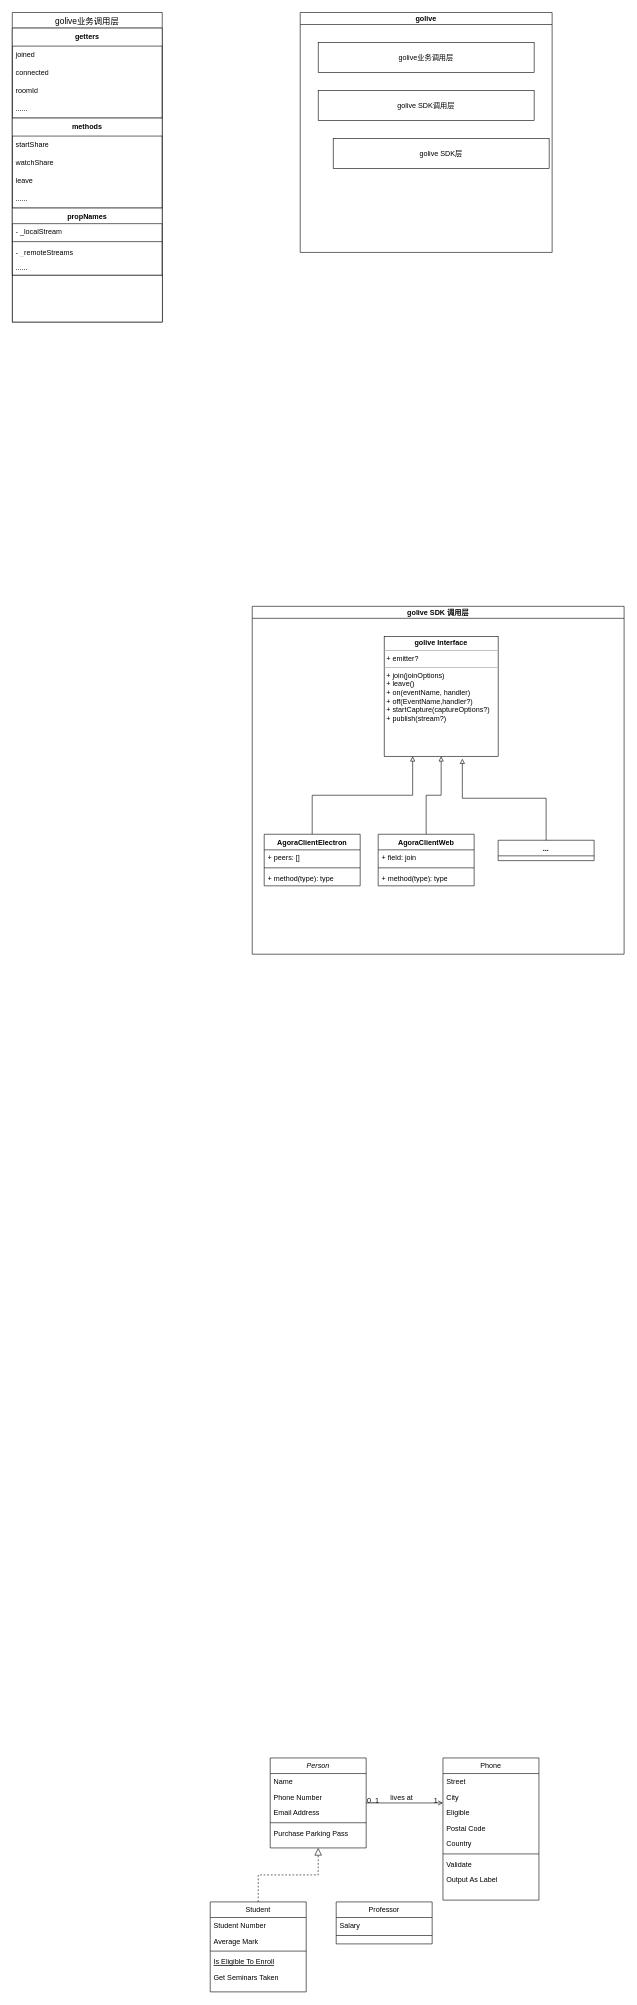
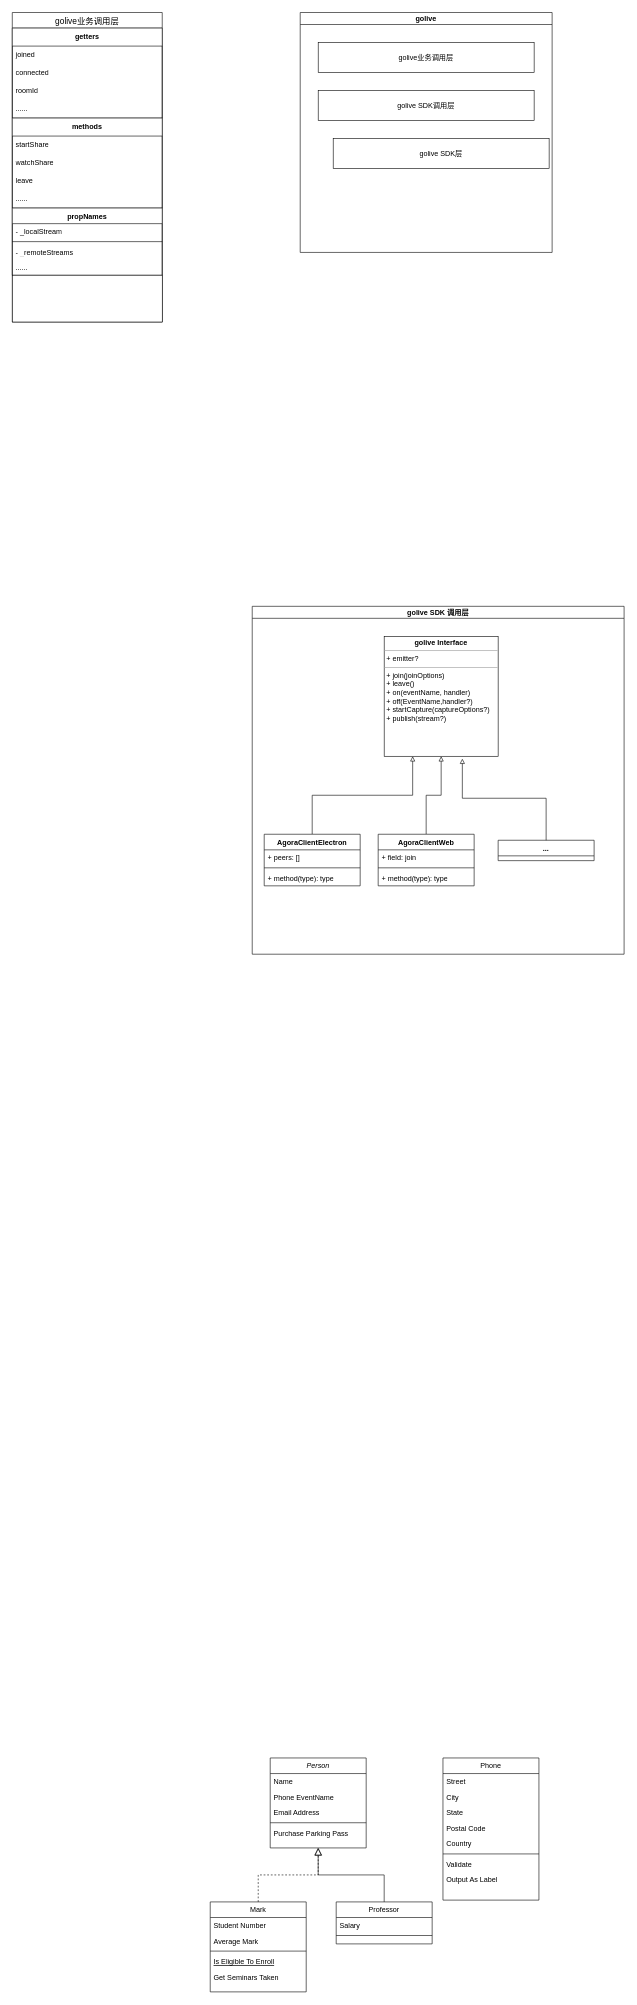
  <mxCell id="0" />
  <mxCell id="1" parent="0" />
  <mxCell id="2" value="Person" style="swimlane;fontStyle=2;align=center;verticalAlign=top;childLayout=stackLayout;horizontal=1;startSize=26;horizontalStack=0;resizeParent=1;resizeLast=0;collapsible=1;marginBottom=0;rounded=0;shadow=0;strokeWidth=1;" parent="1" vertex="1"><mxGeometry x="450" y="2930" width="160" height="150" as="geometry"><mxRectangle x="230" y="140" width="160" height="26" as="alternateBounds" /></mxGeometry></mxCell>
  <mxCell id="3" value="Name" style="text;align=left;verticalAlign=top;spacingLeft=4;spacingRight=4;overflow=hidden;rotatable=0;points=[[0,0.5],[1,0.5]];portConstraint=eastwest;" parent="2" vertex="1"><mxGeometry y="26" width="160" height="26" as="geometry" /></mxCell>
- <mxCell id="4" value="Phone Number" style="text;align=left;verticalAlign=top;spacingLeft=4;spacingRight=4;overflow=hidden;rotatable=0;points=[[0,0.5],[1,0.5]];portConstraint=eastwest;rounded=0;shadow=0;html=0;" parent="2" vertex="1"><mxGeometry y="52" width="160" height="26" as="geometry" /></mxCell>
+ <mxCell id="4" value="Phone EventName" style="text;align=left;verticalAlign=top;spacingLeft=4;spacingRight=4;overflow=hidden;rotatable=0;points=[[0,0.5],[1,0.5]];portConstraint=eastwest;rounded=0;shadow=0;html=0;" parent="2" vertex="1"><mxGeometry y="52" width="160" height="26" as="geometry" /></mxCell>
  <mxCell id="5" value="Email Address" style="text;align=left;verticalAlign=top;spacingLeft=4;spacingRight=4;overflow=hidden;rotatable=0;points=[[0,0.5],[1,0.5]];portConstraint=eastwest;rounded=0;shadow=0;html=0;" parent="2" vertex="1"><mxGeometry y="78" width="160" height="26" as="geometry" /></mxCell>
  <mxCell id="6" value="" style="line;html=1;strokeWidth=1;align=left;verticalAlign=middle;spacingTop=-1;spacingLeft=3;spacingRight=3;rotatable=0;labelPosition=right;points=[];portConstraint=eastwest;" parent="2" vertex="1"><mxGeometry y="104" width="160" height="8" as="geometry" /></mxCell>
  <mxCell id="7" value="Purchase Parking Pass" style="text;align=left;verticalAlign=top;spacingLeft=4;spacingRight=4;overflow=hidden;rotatable=0;points=[[0,0.5],[1,0.5]];portConstraint=eastwest;" parent="2" vertex="1"><mxGeometry y="112" width="160" height="26" as="geometry" /></mxCell>
- <mxCell id="8" value="Student" style="swimlane;fontStyle=0;align=center;verticalAlign=top;childLayout=stackLayout;horizontal=1;startSize=26;horizontalStack=0;resizeParent=1;resizeLast=0;collapsible=1;marginBottom=0;rounded=0;shadow=0;strokeWidth=1;" parent="1" vertex="1"><mxGeometry x="350" y="3170" width="160" height="150" as="geometry"><mxRectangle x="130" y="380" width="160" height="26" as="alternateBounds" /></mxGeometry></mxCell>
+ <mxCell id="8" value="Mark" style="swimlane;fontStyle=0;align=center;verticalAlign=top;childLayout=stackLayout;horizontal=1;startSize=26;horizontalStack=0;resizeParent=1;resizeLast=0;collapsible=1;marginBottom=0;rounded=0;shadow=0;strokeWidth=1;" parent="1" vertex="1"><mxGeometry x="350" y="3170" width="160" height="150" as="geometry"><mxRectangle x="130" y="380" width="160" height="26" as="alternateBounds" /></mxGeometry></mxCell>
  <mxCell id="9" value="Student Number" style="text;align=left;verticalAlign=top;spacingLeft=4;spacingRight=4;overflow=hidden;rotatable=0;points=[[0,0.5],[1,0.5]];portConstraint=eastwest;" parent="8" vertex="1"><mxGeometry y="26" width="160" height="26" as="geometry" /></mxCell>
  <mxCell id="10" value="Average Mark" style="text;align=left;verticalAlign=top;spacingLeft=4;spacingRight=4;overflow=hidden;rotatable=0;points=[[0,0.5],[1,0.5]];portConstraint=eastwest;rounded=0;shadow=0;html=0;" parent="8" vertex="1"><mxGeometry y="52" width="160" height="26" as="geometry" /></mxCell>
  <mxCell id="11" value="" style="line;html=1;strokeWidth=1;align=left;verticalAlign=middle;spacingTop=-1;spacingLeft=3;spacingRight=3;rotatable=0;labelPosition=right;points=[];portConstraint=eastwest;" parent="8" vertex="1"><mxGeometry y="78" width="160" height="8" as="geometry" /></mxCell>
  <mxCell id="12" value="Is Eligible To Enroll" style="text;align=left;verticalAlign=top;spacingLeft=4;spacingRight=4;overflow=hidden;rotatable=0;points=[[0,0.5],[1,0.5]];portConstraint=eastwest;fontStyle=4" parent="8" vertex="1"><mxGeometry y="86" width="160" height="26" as="geometry" /></mxCell>
  <mxCell id="13" value="Get Seminars Taken" style="text;align=left;verticalAlign=top;spacingLeft=4;spacingRight=4;overflow=hidden;rotatable=0;points=[[0,0.5],[1,0.5]];portConstraint=eastwest;" parent="8" vertex="1"><mxGeometry y="112" width="160" height="26" as="geometry" /></mxCell>
  <mxCell id="14" value="" style="endArrow=block;endSize=10;endFill=0;shadow=0;strokeWidth=1;rounded=0;edgeStyle=elbowEdgeStyle;elbow=vertical;dashed=1;" parent="1" source="8" target="2" edge="1"><mxGeometry width="160" relative="1" as="geometry"><mxPoint x="430" y="3013" as="sourcePoint" /><mxPoint x="430" y="3013" as="targetPoint" /></mxGeometry></mxCell>
  <mxCell id="15" value="Professor" style="swimlane;fontStyle=0;align=center;verticalAlign=top;childLayout=stackLayout;horizontal=1;startSize=26;horizontalStack=0;resizeParent=1;resizeLast=0;collapsible=1;marginBottom=0;rounded=0;shadow=0;strokeWidth=1;" parent="1" vertex="1"><mxGeometry x="560" y="3170" width="160" height="70" as="geometry"><mxRectangle x="340" y="380" width="170" height="26" as="alternateBounds" /></mxGeometry></mxCell>
  <mxCell id="16" value="Salary" style="text;align=left;verticalAlign=top;spacingLeft=4;spacingRight=4;overflow=hidden;rotatable=0;points=[[0,0.5],[1,0.5]];portConstraint=eastwest;" parent="15" vertex="1"><mxGeometry y="26" width="160" height="26" as="geometry" /></mxCell>
  <mxCell id="17" value="" style="line;html=1;strokeWidth=1;align=left;verticalAlign=middle;spacingTop=-1;spacingLeft=3;spacingRight=3;rotatable=0;labelPosition=right;points=[];portConstraint=eastwest;" parent="15" vertex="1"><mxGeometry y="52" width="160" height="8" as="geometry" /></mxCell>
+ <mxCell id="18" value="" style="endArrow=block;endSize=10;endFill=0;shadow=0;strokeWidth=1;rounded=0;edgeStyle=elbowEdgeStyle;elbow=vertical;" parent="1" source="15" target="2" edge="1"><mxGeometry width="160" relative="1" as="geometry"><mxPoint x="440" y="3183" as="sourcePoint" /><mxPoint x="540" y="3081" as="targetPoint" /></mxGeometry></mxCell>
  <mxCell id="19" value="Phone" style="swimlane;fontStyle=0;align=center;verticalAlign=top;childLayout=stackLayout;horizontal=1;startSize=26;horizontalStack=0;resizeParent=1;resizeLast=0;collapsible=1;marginBottom=0;rounded=0;shadow=0;strokeWidth=1;" parent="1" vertex="1"><mxGeometry x="738" y="2930" width="160" height="237" as="geometry"><mxRectangle x="550" y="140" width="160" height="26" as="alternateBounds" /></mxGeometry></mxCell>
  <mxCell id="20" value="Street" style="text;align=left;verticalAlign=top;spacingLeft=4;spacingRight=4;overflow=hidden;rotatable=0;points=[[0,0.5],[1,0.5]];portConstraint=eastwest;" parent="19" vertex="1"><mxGeometry y="26" width="160" height="26" as="geometry" /></mxCell>
  <mxCell id="21" value="City" style="text;align=left;verticalAlign=top;spacingLeft=4;spacingRight=4;overflow=hidden;rotatable=0;points=[[0,0.5],[1,0.5]];portConstraint=eastwest;rounded=0;shadow=0;html=0;" parent="19" vertex="1"><mxGeometry y="52" width="160" height="26" as="geometry" /></mxCell>
- <mxCell id="22" value="Eligible" style="text;align=left;verticalAlign=top;spacingLeft=4;spacingRight=4;overflow=hidden;rotatable=0;points=[[0,0.5],[1,0.5]];portConstraint=eastwest;rounded=0;shadow=0;html=0;" parent="19" vertex="1"><mxGeometry y="78" width="160" height="26" as="geometry" /></mxCell>
+ <mxCell id="22" value="State" style="text;align=left;verticalAlign=top;spacingLeft=4;spacingRight=4;overflow=hidden;rotatable=0;points=[[0,0.5],[1,0.5]];portConstraint=eastwest;rounded=0;shadow=0;html=0;" parent="19" vertex="1"><mxGeometry y="78" width="160" height="26" as="geometry" /></mxCell>
  <mxCell id="23" value="Postal Code" style="text;align=left;verticalAlign=top;spacingLeft=4;spacingRight=4;overflow=hidden;rotatable=0;points=[[0,0.5],[1,0.5]];portConstraint=eastwest;rounded=0;shadow=0;html=0;" parent="19" vertex="1"><mxGeometry y="104" width="160" height="26" as="geometry" /></mxCell>
  <mxCell id="24" value="Country" style="text;align=left;verticalAlign=top;spacingLeft=4;spacingRight=4;overflow=hidden;rotatable=0;points=[[0,0.5],[1,0.5]];portConstraint=eastwest;rounded=0;shadow=0;html=0;" parent="19" vertex="1"><mxGeometry y="130" width="160" height="26" as="geometry" /></mxCell>
  <mxCell id="25" value="" style="line;html=1;strokeWidth=1;align=left;verticalAlign=middle;spacingTop=-1;spacingLeft=3;spacingRight=3;rotatable=0;labelPosition=right;points=[];portConstraint=eastwest;" parent="19" vertex="1"><mxGeometry y="156" width="160" height="8" as="geometry" /></mxCell>
  <mxCell id="26" value="Validate" style="text;align=left;verticalAlign=top;spacingLeft=4;spacingRight=4;overflow=hidden;rotatable=0;points=[[0,0.5],[1,0.5]];portConstraint=eastwest;" parent="19" vertex="1"><mxGeometry y="164" width="160" height="26" as="geometry" /></mxCell>
  <mxCell id="27" value="Output As Label" style="text;align=left;verticalAlign=top;spacingLeft=4;spacingRight=4;overflow=hidden;rotatable=0;points=[[0,0.5],[1,0.5]];portConstraint=eastwest;" parent="19" vertex="1"><mxGeometry y="190" width="160" height="26" as="geometry" /></mxCell>
- <mxCell id="28" value="" style="endArrow=open;shadow=0;strokeWidth=1;rounded=0;endFill=1;edgeStyle=elbowEdgeStyle;elbow=vertical;" parent="1" source="2" target="19" edge="1"><mxGeometry x="0.5" y="41" relative="1" as="geometry"><mxPoint x="610" y="3002" as="sourcePoint" /><mxPoint x="770" y="3002" as="targetPoint" /><mxPoint x="-40" y="32" as="offset" /></mxGeometry></mxCell>
- <mxCell id="29" value="0..1" style="resizable=0;align=left;verticalAlign=bottom;labelBackgroundColor=none;fontSize=12;" parent="28" connectable="0" vertex="1"><mxGeometry x="-1" relative="1" as="geometry"><mxPoint y="4" as="offset" /></mxGeometry></mxCell>
- <mxCell id="30" value="1" style="resizable=0;align=right;verticalAlign=bottom;labelBackgroundColor=none;fontSize=12;" parent="28" connectable="0" vertex="1"><mxGeometry x="1" relative="1" as="geometry"><mxPoint x="-7" y="4" as="offset" /></mxGeometry></mxCell>
- <mxCell id="31" value="lives at" style="text;html=1;resizable=0;points=[];;align=center;verticalAlign=middle;labelBackgroundColor=none;rounded=0;shadow=0;strokeWidth=1;fontSize=12;" parent="28" vertex="1" connectable="0"><mxGeometry x="0.5" y="49" relative="1" as="geometry"><mxPoint x="-38" y="40" as="offset" /></mxGeometry></mxCell>
  <mxCell id="32" value="golive业务调用层" style="swimlane;fontStyle=0;childLayout=stackLayout;horizontal=1;startSize=26;horizontalStack=0;resizeParent=1;resizeParentMax=0;resizeLast=0;collapsible=1;marginBottom=0;align=center;fontSize=14;" vertex="1" parent="1"><mxGeometry x="20" y="20" width="250" height="516" as="geometry" /></mxCell>
  <mxCell id="33" value="getters" style="swimlane;fontStyle=1;childLayout=stackLayout;horizontal=1;startSize=30;horizontalStack=0;resizeParent=1;resizeParentMax=0;resizeLast=0;collapsible=1;marginBottom=0;whiteSpace=wrap;html=1;" vertex="1" parent="32"><mxGeometry y="26" width="250" height="150" as="geometry" /></mxCell>
  <mxCell id="34" value="joined" style="text;strokeColor=none;fillColor=none;align=left;verticalAlign=middle;spacingLeft=4;spacingRight=4;overflow=hidden;points=[[0,0.5],[1,0.5]];portConstraint=eastwest;rotatable=0;whiteSpace=wrap;html=1;" vertex="1" parent="33"><mxGeometry y="30" width="250" height="30" as="geometry" /></mxCell>
  <mxCell id="35" value="connected" style="text;strokeColor=none;fillColor=none;align=left;verticalAlign=middle;spacingLeft=4;spacingRight=4;overflow=hidden;points=[[0,0.5],[1,0.5]];portConstraint=eastwest;rotatable=0;whiteSpace=wrap;html=1;" vertex="1" parent="33"><mxGeometry y="60" width="250" height="30" as="geometry" /></mxCell>
  <mxCell id="36" value="roomId" style="text;strokeColor=none;fillColor=none;align=left;verticalAlign=middle;spacingLeft=4;spacingRight=4;overflow=hidden;points=[[0,0.5],[1,0.5]];portConstraint=eastwest;rotatable=0;whiteSpace=wrap;html=1;" vertex="1" parent="33"><mxGeometry y="90" width="250" height="30" as="geometry" /></mxCell>
  <mxCell id="37" value="......" style="text;strokeColor=none;fillColor=none;align=left;verticalAlign=middle;spacingLeft=4;spacingRight=4;overflow=hidden;points=[[0,0.5],[1,0.5]];portConstraint=eastwest;rotatable=0;whiteSpace=wrap;html=1;" vertex="1" parent="33"><mxGeometry y="120" width="250" height="30" as="geometry" /></mxCell>
  <mxCell id="38" value="methods" style="swimlane;fontStyle=1;childLayout=stackLayout;horizontal=1;startSize=30;horizontalStack=0;resizeParent=1;resizeParentMax=0;resizeLast=0;collapsible=1;marginBottom=0;whiteSpace=wrap;html=1;" vertex="1" parent="32"><mxGeometry y="176" width="250" height="150" as="geometry" /></mxCell>
  <mxCell id="39" value="startShare" style="text;strokeColor=none;fillColor=none;align=left;verticalAlign=middle;spacingLeft=4;spacingRight=4;overflow=hidden;points=[[0,0.5],[1,0.5]];portConstraint=eastwest;rotatable=0;whiteSpace=wrap;html=1;" vertex="1" parent="38"><mxGeometry y="30" width="250" height="30" as="geometry" /></mxCell>
  <mxCell id="40" value="watchShare" style="text;strokeColor=none;fillColor=none;align=left;verticalAlign=middle;spacingLeft=4;spacingRight=4;overflow=hidden;points=[[0,0.5],[1,0.5]];portConstraint=eastwest;rotatable=0;whiteSpace=wrap;html=1;" vertex="1" parent="38"><mxGeometry y="60" width="250" height="30" as="geometry" /></mxCell>
  <mxCell id="41" value="leave" style="text;strokeColor=none;fillColor=none;align=left;verticalAlign=middle;spacingLeft=4;spacingRight=4;overflow=hidden;points=[[0,0.5],[1,0.5]];portConstraint=eastwest;rotatable=0;whiteSpace=wrap;html=1;" vertex="1" parent="38"><mxGeometry y="90" width="250" height="30" as="geometry" /></mxCell>
  <mxCell id="42" value="......" style="text;strokeColor=none;fillColor=none;align=left;verticalAlign=middle;spacingLeft=4;spacingRight=4;overflow=hidden;points=[[0,0.5],[1,0.5]];portConstraint=eastwest;rotatable=0;whiteSpace=wrap;html=1;" vertex="1" parent="38"><mxGeometry y="120" width="250" height="30" as="geometry" /></mxCell>
  <mxCell id="43" value="propNames" style="swimlane;fontStyle=1;align=center;verticalAlign=top;childLayout=stackLayout;horizontal=1;startSize=26;horizontalStack=0;resizeParent=1;resizeParentMax=0;resizeLast=0;collapsible=1;marginBottom=0;whiteSpace=wrap;html=1;" vertex="1" parent="32"><mxGeometry y="326" width="250" height="112" as="geometry" /></mxCell>
  <mxCell id="44" value="- _localStream" style="text;strokeColor=none;fillColor=none;align=left;verticalAlign=top;spacingLeft=4;spacingRight=4;overflow=hidden;rotatable=0;points=[[0,0.5],[1,0.5]];portConstraint=eastwest;whiteSpace=wrap;html=1;" vertex="1" parent="43"><mxGeometry y="26" width="250" height="26" as="geometry" /></mxCell>
  <mxCell id="45" value="" style="line;strokeWidth=1;fillColor=none;align=left;verticalAlign=middle;spacingTop=-1;spacingLeft=3;spacingRight=3;rotatable=0;labelPosition=right;points=[];portConstraint=eastwest;strokeColor=inherit;" vertex="1" parent="43"><mxGeometry y="52" width="250" height="8" as="geometry" /></mxCell>
  <mxCell id="46" value="- _remoteStreams" style="text;strokeColor=none;fillColor=none;align=left;verticalAlign=top;spacingLeft=4;spacingRight=4;overflow=hidden;rotatable=0;points=[[0,0.5],[1,0.5]];portConstraint=eastwest;whiteSpace=wrap;html=1;" vertex="1" parent="43"><mxGeometry y="60" width="250" height="26" as="geometry" /></mxCell>
  <mxCell id="47" value="......" style="text;strokeColor=none;fillColor=none;align=left;verticalAlign=top;spacingLeft=4;spacingRight=4;overflow=hidden;rotatable=0;points=[[0,0.5],[1,0.5]];portConstraint=eastwest;whiteSpace=wrap;html=1;" vertex="1" parent="43"><mxGeometry y="86" width="250" height="26" as="geometry" /></mxCell>
  <mxCell id="48" value="" style="rounded=0;whiteSpace=wrap;html=1;" vertex="1" parent="32"><mxGeometry y="438" width="250" height="78" as="geometry" /></mxCell>
  <mxCell id="49" value="golive SDK 调用层" style="swimlane;startSize=20;horizontal=1;containerType=tree;" vertex="1" parent="1"><mxGeometry x="420" y="1010" width="620" height="580" as="geometry" /></mxCell>
  <mxCell id="50" value="&lt;p style=&quot;margin:0px;margin-top:4px;text-align:center;&quot;&gt;&lt;b&gt;golive Interface&lt;/b&gt;&lt;/p&gt;&lt;hr size=&quot;1&quot;&gt;&lt;p style=&quot;margin:0px;margin-left:4px;&quot;&gt;+ emitter?&lt;br&gt;&lt;/p&gt;&lt;hr size=&quot;1&quot;&gt;&lt;p style=&quot;margin:0px;margin-left:4px;&quot;&gt;+ join(joinOptions)&lt;br&gt;+ leave()&lt;/p&gt;&lt;p style=&quot;margin:0px;margin-left:4px;&quot;&gt;+ on(eventName, handler)&lt;/p&gt;&lt;p style=&quot;margin:0px;margin-left:4px;&quot;&gt;+ off(EventName,handler?)&lt;/p&gt;&lt;p style=&quot;margin:0px;margin-left:4px;&quot;&gt;+ startCapture(captureOptions?)&lt;/p&gt;&lt;p style=&quot;margin:0px;margin-left:4px;&quot;&gt;+ publish(stream?)&lt;/p&gt;" style="verticalAlign=top;align=left;overflow=fill;fontSize=12;fontFamily=Helvetica;html=1;whiteSpace=wrap;" vertex="1" parent="49"><mxGeometry x="220" y="50" width="190" height="200" as="geometry" /></mxCell>
  <mxCell id="51" style="edgeStyle=orthogonalEdgeStyle;rounded=0;orthogonalLoop=1;jettySize=auto;html=1;exitX=0.5;exitY=0;exitDx=0;exitDy=0;entryX=0.25;entryY=1;entryDx=0;entryDy=0;endArrow=block;endFill=0;" edge="1" parent="49" source="52" target="50"><mxGeometry relative="1" as="geometry" /></mxCell>
  <mxCell id="52" value="AgoraClientElectron" style="swimlane;fontStyle=1;align=center;verticalAlign=top;childLayout=stackLayout;horizontal=1;startSize=26;horizontalStack=0;resizeParent=1;resizeParentMax=0;resizeLast=0;collapsible=1;marginBottom=0;whiteSpace=wrap;html=1;" vertex="1" parent="49"><mxGeometry x="20" y="380" width="160" height="86" as="geometry"><mxRectangle x="70" y="307" width="160" height="30" as="alternateBounds" /></mxGeometry></mxCell>
  <mxCell id="53" value="+ peers: []" style="text;strokeColor=none;fillColor=none;align=left;verticalAlign=top;spacingLeft=4;spacingRight=4;overflow=hidden;rotatable=0;points=[[0,0.5],[1,0.5]];portConstraint=eastwest;whiteSpace=wrap;html=1;" vertex="1" parent="52"><mxGeometry y="26" width="160" height="26" as="geometry" /></mxCell>
  <mxCell id="54" value="" style="line;strokeWidth=1;fillColor=none;align=left;verticalAlign=middle;spacingTop=-1;spacingLeft=3;spacingRight=3;rotatable=0;labelPosition=right;points=[];portConstraint=eastwest;strokeColor=inherit;" vertex="1" parent="52"><mxGeometry y="52" width="160" height="8" as="geometry" /></mxCell>
  <mxCell id="55" value="+ method(type): type" style="text;strokeColor=none;fillColor=none;align=left;verticalAlign=top;spacingLeft=4;spacingRight=4;overflow=hidden;rotatable=0;points=[[0,0.5],[1,0.5]];portConstraint=eastwest;whiteSpace=wrap;html=1;" vertex="1" parent="52"><mxGeometry y="60" width="160" height="26" as="geometry" /></mxCell>
  <mxCell id="56" style="edgeStyle=orthogonalEdgeStyle;rounded=0;orthogonalLoop=1;jettySize=auto;html=1;exitX=0.5;exitY=0;exitDx=0;exitDy=0;entryX=0.5;entryY=1;entryDx=0;entryDy=0;strokeWidth=1;endArrow=block;endFill=0;" edge="1" parent="49" source="57" target="50"><mxGeometry relative="1" as="geometry" /></mxCell>
  <mxCell id="57" value="AgoraClientWeb" style="swimlane;fontStyle=1;align=center;verticalAlign=top;childLayout=stackLayout;horizontal=1;startSize=26;horizontalStack=0;resizeParent=1;resizeParentMax=0;resizeLast=0;collapsible=1;marginBottom=0;whiteSpace=wrap;html=1;" vertex="1" parent="49"><mxGeometry x="210" y="380" width="160" height="86" as="geometry" /></mxCell>
  <mxCell id="58" value="+ field: join" style="text;strokeColor=none;fillColor=none;align=left;verticalAlign=top;spacingLeft=4;spacingRight=4;overflow=hidden;rotatable=0;points=[[0,0.5],[1,0.5]];portConstraint=eastwest;whiteSpace=wrap;html=1;" vertex="1" parent="57"><mxGeometry y="26" width="160" height="26" as="geometry" /></mxCell>
  <mxCell id="59" value="" style="line;strokeWidth=1;fillColor=none;align=left;verticalAlign=middle;spacingTop=-1;spacingLeft=3;spacingRight=3;rotatable=0;labelPosition=right;points=[];portConstraint=eastwest;strokeColor=inherit;" vertex="1" parent="57"><mxGeometry y="52" width="160" height="8" as="geometry" /></mxCell>
  <mxCell id="60" value="+ method(type): type" style="text;strokeColor=none;fillColor=none;align=left;verticalAlign=top;spacingLeft=4;spacingRight=4;overflow=hidden;rotatable=0;points=[[0,0.5],[1,0.5]];portConstraint=eastwest;whiteSpace=wrap;html=1;" vertex="1" parent="57"><mxGeometry y="60" width="160" height="26" as="geometry" /></mxCell>
  <mxCell id="61" value="..." style="swimlane;fontStyle=1;align=center;verticalAlign=top;childLayout=stackLayout;horizontal=1;startSize=26;horizontalStack=0;resizeParent=1;resizeParentMax=0;resizeLast=0;collapsible=1;marginBottom=0;whiteSpace=wrap;html=1;strokeColor=default;" vertex="1" parent="49"><mxGeometry x="410" y="390" width="160" height="34" as="geometry" /></mxCell>
  <mxCell id="62" style="edgeStyle=orthogonalEdgeStyle;rounded=0;orthogonalLoop=1;jettySize=auto;html=1;exitX=0.5;exitY=0;exitDx=0;exitDy=0;entryX=0.686;entryY=1.02;entryDx=0;entryDy=0;entryPerimeter=0;endArrow=block;endFill=0;" edge="1" parent="49" source="61" target="50"><mxGeometry relative="1" as="geometry" /></mxCell>
  <mxCell id="63" value="golive" style="swimlane;startSize=20;horizontal=1;containerType=tree;" vertex="1" parent="1"><mxGeometry x="500" y="20" width="420" height="400" as="geometry"><mxRectangle x="770" y="90" width="80" height="30" as="alternateBounds" /></mxGeometry></mxCell>
  <mxCell id="64" value="golive业务调用层" style="rounded=0;whiteSpace=wrap;html=1;" vertex="1" parent="63"><mxGeometry x="30" y="50" width="360" height="50" as="geometry" /></mxCell>
  <mxCell id="65" value="golive SDK调用层" style="rounded=0;whiteSpace=wrap;html=1;" vertex="1" parent="63"><mxGeometry x="30" y="130" width="360" height="50" as="geometry" /></mxCell>
  <mxCell id="66" value="golive SDK层" style="rounded=0;whiteSpace=wrap;html=1;" vertex="1" parent="63"><mxGeometry x="55" y="210" width="360" height="50" as="geometry" /></mxCell>
